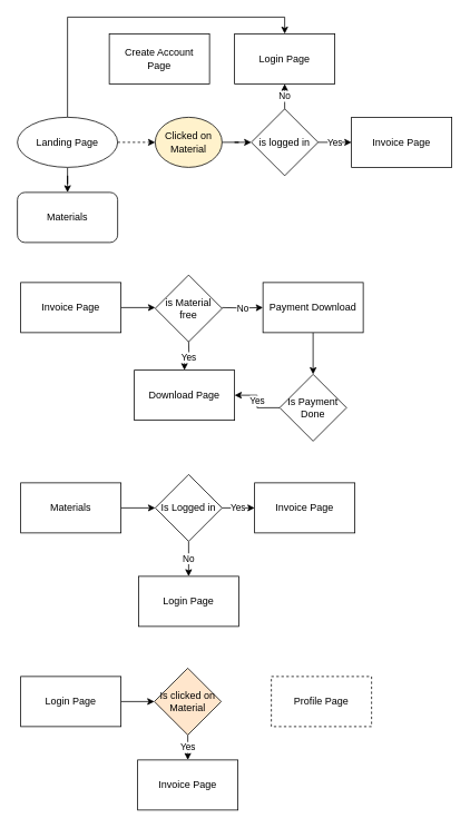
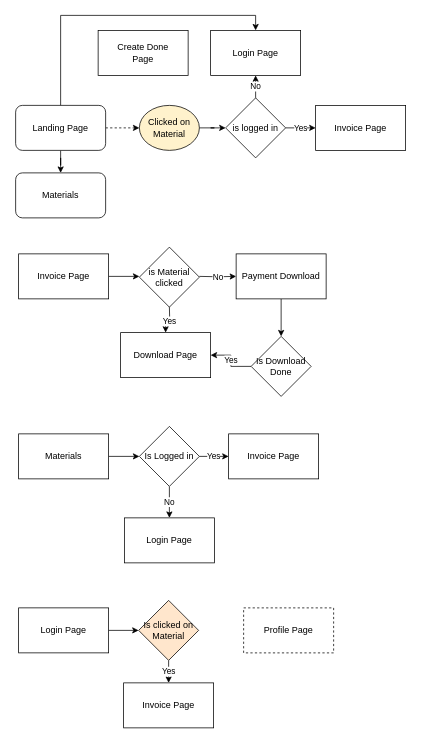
  <mxCell id="0" />
  <mxCell id="1" parent="0" />
  <mxCell id="2" value="" style="edgeStyle=orthogonalEdgeStyle;rounded=0;orthogonalLoop=1;jettySize=auto;html=1;dashed=1;" parent="1" source="5" target="7" edge="1"><mxGeometry relative="1" as="geometry" /></mxCell>
  <mxCell id="3" value="" style="edgeStyle=orthogonalEdgeStyle;rounded=0;orthogonalLoop=1;jettySize=auto;html=1;" parent="1" source="5" target="14" edge="1"><mxGeometry relative="1" as="geometry" /></mxCell>
  <mxCell id="4" style="edgeStyle=orthogonalEdgeStyle;rounded=0;orthogonalLoop=1;jettySize=auto;html=1;entryX=0.5;entryY=0;entryDx=0;entryDy=0;" edge="1" parent="1" source="5" target="12"><mxGeometry relative="1" as="geometry"><Array as="points"><mxPoint x="80" y="20" /><mxPoint x="340" y="20" /></Array></mxGeometry></mxCell>
- <mxCell id="5" value="Landing Page" style="ellipse;whiteSpace=wrap;html=1;" parent="1" vertex="1"><mxGeometry x="20" y="140" width="120" height="60" as="geometry" /></mxCell>
+ <mxCell id="5" value="Landing Page" style="rounded=1;whiteSpace=wrap;html=1;" parent="1" vertex="1"><mxGeometry x="20" y="140" width="120" height="60" as="geometry" /></mxCell>
  <mxCell id="6" value="" style="edgeStyle=orthogonalEdgeStyle;rounded=0;orthogonalLoop=1;jettySize=auto;html=1;" parent="1" source="7" target="10" edge="1"><mxGeometry relative="1" as="geometry" /></mxCell>
  <mxCell id="7" value="Clicked on Material" style="ellipse;whiteSpace=wrap;html=1;fillColor=#fff2cc;" parent="1" vertex="1"><mxGeometry x="185" y="140" width="80" height="60" as="geometry" /></mxCell>
  <mxCell id="8" value="Yes" style="edgeStyle=orthogonalEdgeStyle;rounded=0;orthogonalLoop=1;jettySize=auto;html=1;" parent="1" source="10" target="11" edge="1"><mxGeometry relative="1" as="geometry" /></mxCell>
  <mxCell id="9" value="No" style="edgeStyle=orthogonalEdgeStyle;rounded=0;orthogonalLoop=1;jettySize=auto;html=1;" parent="1" source="10" target="12" edge="1"><mxGeometry relative="1" as="geometry" /></mxCell>
  <mxCell id="10" value="is logged in" style="rhombus;whiteSpace=wrap;html=1;" parent="1" vertex="1"><mxGeometry x="300" y="130" width="80" height="80" as="geometry" /></mxCell>
  <mxCell id="11" value="Invoice Page" style="whiteSpace=wrap;html=1;" parent="1" vertex="1"><mxGeometry x="420" y="140" width="120" height="60" as="geometry" /></mxCell>
  <mxCell id="12" value="Login Page" style="whiteSpace=wrap;html=1;" parent="1" vertex="1"><mxGeometry x="280" y="40" width="120" height="60" as="geometry" /></mxCell>
- <mxCell id="13" value="Create Account &lt;br&gt;Page" style="whiteSpace=wrap;html=1;" parent="1" vertex="1"><mxGeometry x="130" y="40" width="120" height="60" as="geometry" /></mxCell>
+ <mxCell id="13" value="Create Done &lt;br&gt;Page" style="whiteSpace=wrap;html=1;" parent="1" vertex="1"><mxGeometry x="130" y="40" width="120" height="60" as="geometry" /></mxCell>
  <mxCell id="14" value="Materials" style="whiteSpace=wrap;html=1;rounded=1;" parent="1" vertex="1"><mxGeometry x="20" y="230" width="120" height="60" as="geometry" /></mxCell>
  <mxCell id="15" value="" style="edgeStyle=orthogonalEdgeStyle;rounded=0;orthogonalLoop=1;jettySize=auto;html=1;" parent="1" source="16" edge="1"><mxGeometry relative="1" as="geometry"><mxPoint x="185" y="368" as="targetPoint" /></mxGeometry></mxCell>
  <mxCell id="16" value="Invoice Page" style="rounded=0;whiteSpace=wrap;html=1;" parent="1" vertex="1"><mxGeometry x="24" y="338" width="120" height="60" as="geometry" /></mxCell>
  <mxCell id="17" value="Yes" style="edgeStyle=orthogonalEdgeStyle;rounded=0;orthogonalLoop=1;jettySize=auto;html=1;" parent="1" target="20" edge="1"><mxGeometry relative="1" as="geometry"><mxPoint x="225" y="408" as="sourcePoint" /></mxGeometry></mxCell>
  <mxCell id="18" value="No" style="edgeStyle=orthogonalEdgeStyle;rounded=0;orthogonalLoop=1;jettySize=auto;html=1;" parent="1" target="22" edge="1"><mxGeometry relative="1" as="geometry"><mxPoint x="265" y="368" as="sourcePoint" /></mxGeometry></mxCell>
- <mxCell id="19" value="is Material&lt;br&gt;free" style="rhombus;whiteSpace=wrap;html=1;" parent="1" vertex="1"><mxGeometry x="185" y="329" width="80" height="80" as="geometry" /></mxCell>
+ <mxCell id="19" value="is Material&lt;br&gt;clicked" style="rhombus;whiteSpace=wrap;html=1;" parent="1" vertex="1"><mxGeometry x="185" y="329" width="80" height="80" as="geometry" /></mxCell>
  <mxCell id="20" value="Download Page" style="whiteSpace=wrap;html=1;" parent="1" vertex="1"><mxGeometry x="160" y="443" width="120" height="60" as="geometry" /></mxCell>
  <mxCell id="21" value="" style="edgeStyle=orthogonalEdgeStyle;rounded=0;orthogonalLoop=1;jettySize=auto;html=1;" parent="1" source="22" target="24" edge="1"><mxGeometry relative="1" as="geometry" /></mxCell>
  <mxCell id="22" value="Payment Download" style="whiteSpace=wrap;html=1;" parent="1" vertex="1"><mxGeometry x="314" y="338" width="120" height="60" as="geometry" /></mxCell>
  <mxCell id="23" value="Yes" style="edgeStyle=orthogonalEdgeStyle;rounded=0;orthogonalLoop=1;jettySize=auto;html=1;" parent="1" source="24" target="20" edge="1"><mxGeometry relative="1" as="geometry" /></mxCell>
- <mxCell id="24" value="Is Payment Done" style="rhombus;whiteSpace=wrap;html=1;" parent="1" vertex="1"><mxGeometry x="334" y="448" width="80" height="80" as="geometry" /></mxCell>
+ <mxCell id="24" value="Is Download Done" style="rhombus;whiteSpace=wrap;html=1;" parent="1" vertex="1"><mxGeometry x="334" y="448" width="80" height="80" as="geometry" /></mxCell>
  <mxCell id="25" value="" style="edgeStyle=orthogonalEdgeStyle;rounded=0;orthogonalLoop=1;jettySize=auto;html=1;" parent="1" source="26" target="30" edge="1"><mxGeometry relative="1" as="geometry" /></mxCell>
  <mxCell id="26" value="Materials" style="rounded=0;whiteSpace=wrap;html=1;" parent="1" vertex="1"><mxGeometry x="24" y="578" width="120" height="60" as="geometry" /></mxCell>
  <mxCell id="27" value="Invoice Page" style="whiteSpace=wrap;html=1;rounded=0;" parent="1" vertex="1"><mxGeometry x="304" y="578" width="120" height="60" as="geometry" /></mxCell>
  <mxCell id="28" value="Yes" style="edgeStyle=orthogonalEdgeStyle;rounded=0;orthogonalLoop=1;jettySize=auto;html=1;" parent="1" source="30" target="27" edge="1"><mxGeometry relative="1" as="geometry" /></mxCell>
  <mxCell id="29" value="No" style="edgeStyle=orthogonalEdgeStyle;rounded=0;orthogonalLoop=1;jettySize=auto;html=1;" parent="1" source="30" target="31" edge="1"><mxGeometry relative="1" as="geometry" /></mxCell>
  <mxCell id="30" value="Is Logged in" style="rhombus;whiteSpace=wrap;html=1;rounded=0;" parent="1" vertex="1"><mxGeometry x="185" y="568" width="80" height="80" as="geometry" /></mxCell>
  <mxCell id="31" value="Login Page" style="whiteSpace=wrap;html=1;rounded=0;" parent="1" vertex="1"><mxGeometry x="165" y="690" width="120" height="60" as="geometry" /></mxCell>
  <mxCell id="32" value="Invoice Page" style="whiteSpace=wrap;html=1;" parent="1" vertex="1"><mxGeometry x="164" y="910" width="120" height="60" as="geometry" /></mxCell>
  <mxCell id="33" value="" style="edgeStyle=orthogonalEdgeStyle;rounded=0;orthogonalLoop=1;jettySize=auto;html=1;" parent="1" source="34" target="36" edge="1"><mxGeometry relative="1" as="geometry" /></mxCell>
  <mxCell id="34" value="Login Page" style="whiteSpace=wrap;html=1;" parent="1" vertex="1"><mxGeometry x="24" y="810" width="120" height="60" as="geometry" /></mxCell>
  <mxCell id="35" value="Yes" style="edgeStyle=orthogonalEdgeStyle;rounded=0;orthogonalLoop=1;jettySize=auto;html=1;" parent="1" source="36" target="32" edge="1"><mxGeometry relative="1" as="geometry" /></mxCell>
  <mxCell id="36" value="Is clicked on Material" style="rhombus;whiteSpace=wrap;html=1;fillColor=#ffe6cc;" parent="1" vertex="1"><mxGeometry x="184" y="800" width="80" height="80" as="geometry" /></mxCell>
  <mxCell id="37" value="Profile Page" style="whiteSpace=wrap;html=1;dashed=1;" parent="1" vertex="1"><mxGeometry x="324" y="810" width="120" height="60" as="geometry" /></mxCell>
